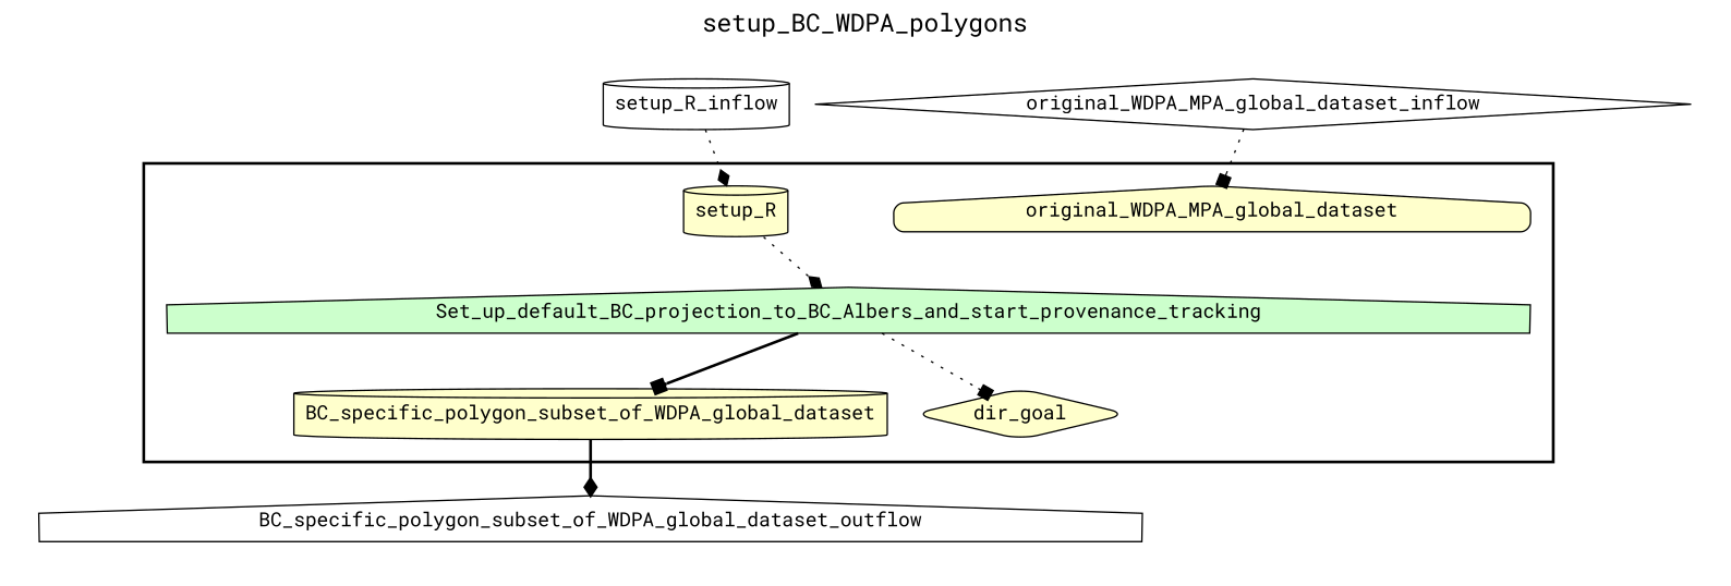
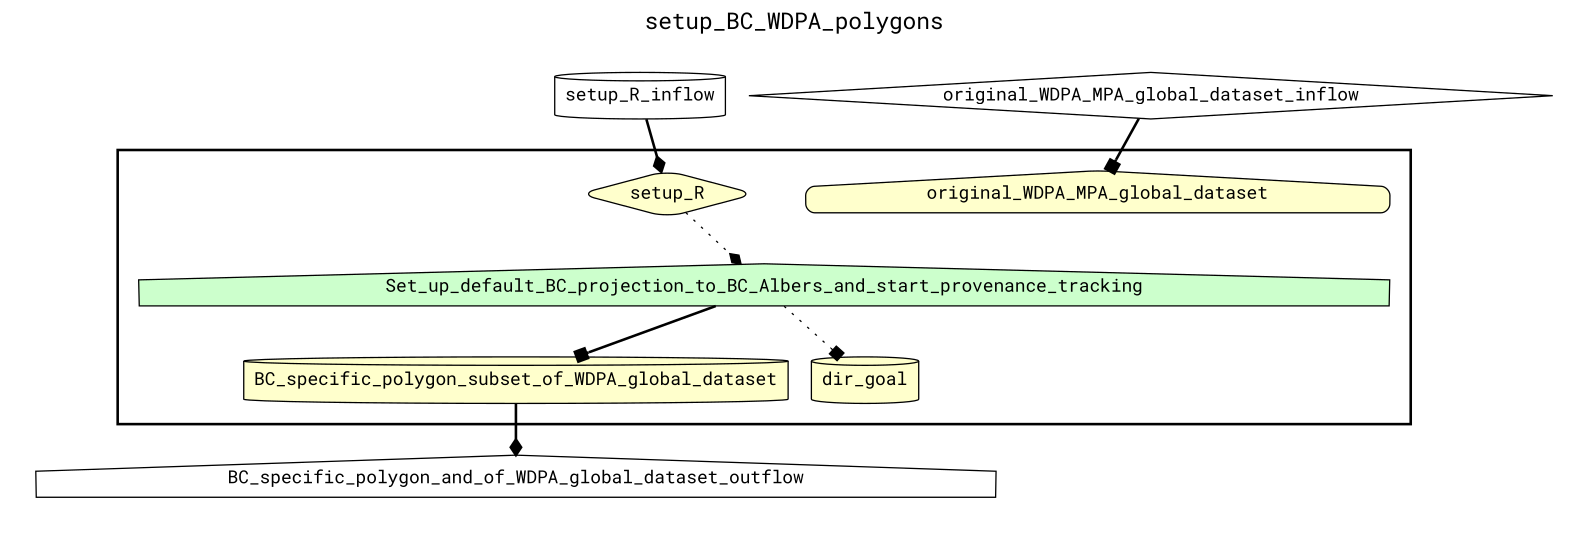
  digraph {
    fontname="Roboto Mono"
    fontsize=18
    label=setup_BC_WDPA_polygons
    labelloc=t
    rankdir=TB
    node [fillcolor="#FFFFCC" fontname="Roboto Mono" peripheries=1 shape=house style="rounded,filled"]
    edge [arrowhead=box fontname="Roboto Mono" style=bold]
    Set_up_default_BC_projection_to_BC_Albers_and_start_provenance_tracking [fillcolor="#CCFFCC" style=filled]
    original_WDPA_MPA_global_dataset
    BC_specific_polygon_subset_of_WDPA_global_dataset [shape=cylinder]
-   dir_goal [shape=diamond]
-   setup_R [shape=cylinder]
+   dir_goal [shape=cylinder]
+   setup_R [shape=diamond]
    setup_R_inflow [fillcolor="#FFFFFF" shape=cylinder width=0.2 style=""]
    original_WDPA_MPA_global_dataset_inflow [fillcolor="#FFFFFF" shape=diamond width=0.2 style=""]
-   BC_specific_polygon_subset_of_WDPA_global_dataset_outflow [fillcolor="#FFFFFF" width=0.2 style=""]
+   BC_specific_polygon_subset_of_WDPA_global_dataset_outflow [fillcolor="#FFFFFF" width=0.2 label=BC_specific_polygon_and_of_WDPA_global_dataset_outflow style=""]
    subgraph cluster_1 {
      color=black
      label=""
      penwidth=2
      subgraph cluster_2 {
        color=white
        label=""
        penwidth=2
        Set_up_default_BC_projection_to_BC_Albers_and_start_provenance_tracking
        original_WDPA_MPA_global_dataset
        BC_specific_polygon_subset_of_WDPA_global_dataset
        dir_goal
        setup_R
      }
    }
    subgraph cluster_3 {
      color=white
      label=""
      penwidth=2
      subgraph cluster_4 {
        color=white
        label=""
        penwidth=2
        setup_R_inflow
        original_WDPA_MPA_global_dataset_inflow
      }
    }
    subgraph cluster_5 {
      color=white
      label=""
      penwidth=2
      subgraph cluster_6 {
        color=white
        label=""
        penwidth=2
        BC_specific_polygon_subset_of_WDPA_global_dataset_outflow
      }
    }
    Set_up_default_BC_projection_to_BC_Albers_and_start_provenance_tracking -> BC_specific_polygon_subset_of_WDPA_global_dataset
    Set_up_default_BC_projection_to_BC_Albers_and_start_provenance_tracking -> dir_goal [style=dotted]
    BC_specific_polygon_subset_of_WDPA_global_dataset -> BC_specific_polygon_subset_of_WDPA_global_dataset_outflow [arrowhead=diamond]
    setup_R -> Set_up_default_BC_projection_to_BC_Albers_and_start_provenance_tracking [arrowhead=diamond style=dotted]
-   setup_R_inflow -> setup_R [arrowhead=diamond style=dotted]
-   original_WDPA_MPA_global_dataset_inflow -> original_WDPA_MPA_global_dataset [style=dotted]
+   setup_R_inflow -> setup_R [arrowhead=diamond]
+   original_WDPA_MPA_global_dataset_inflow -> original_WDPA_MPA_global_dataset
  }
